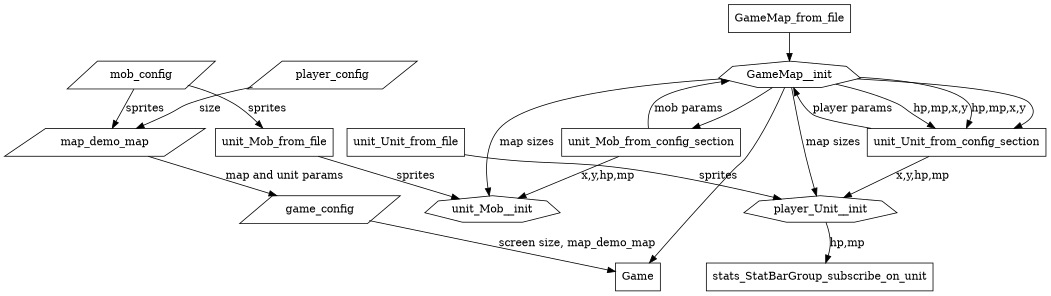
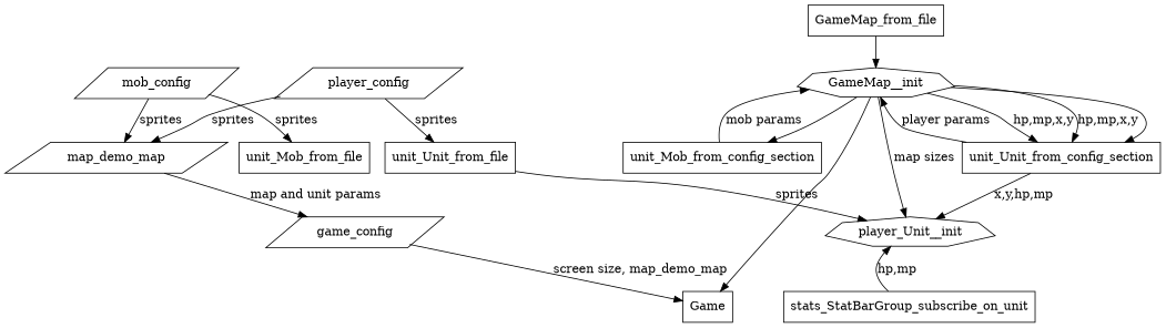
  digraph {
    node [shape=box]
    player_config [shape=parallelogram]
    map_demo_map [shape=parallelogram]
    unit_Unit_from_file
    game_config [shape=parallelogram]
    n5 [label=player_Unit__init shape=septagon]
    mob_config [shape=parallelogram]
    unit_Mob_from_file
-   unit_Mob__init [shape=septagon]
    Game
    GameMap__init [shape=septagon]
    GameMap_from_file
    unit_Mob_from_config_section
    unit_Unit_from_config_section
    stats_StatBarGroup_subscribe_on_unit
-   player_config -> map_demo_map [label=size]
+   player_config -> map_demo_map [label=sprites]
+   player_config -> unit_Unit_from_file [label=sprites]
    map_demo_map -> game_config [label="map and unit params"]
    unit_Unit_from_file -> n5 [label=sprites]
    game_config -> Game [label="screen size, map_demo_map"]
-   n5 -> stats_StatBarGroup_subscribe_on_unit [label="hp,mp"]
+   stats_StatBarGroup_subscribe_on_unit -> n5 [label="hp,mp"]
    mob_config -> map_demo_map [label=sprites]
    mob_config -> unit_Mob_from_file [label=sprites]
-   unit_Mob_from_file -> unit_Mob__init [label=sprites]
    GameMap__init -> n5 [label="map sizes"]
-   GameMap__init -> unit_Mob__init [label="map sizes"]
    GameMap__init -> Game
    GameMap__init -> unit_Mob_from_config_section
    GameMap__init -> unit_Unit_from_config_section [label="hp,mp,x,y"]
    GameMap__init -> unit_Unit_from_config_section [label="hp,mp,x,y"]
    GameMap__init -> unit_Unit_from_config_section
    GameMap_from_file -> GameMap__init
-   unit_Mob_from_config_section -> unit_Mob__init [label="x,y,hp,mp"]
    unit_Mob_from_config_section -> GameMap__init [label="mob params"]
    unit_Unit_from_config_section -> n5 [label="x,y,hp,mp"]
    unit_Unit_from_config_section -> GameMap__init [label="player params"]
  }
